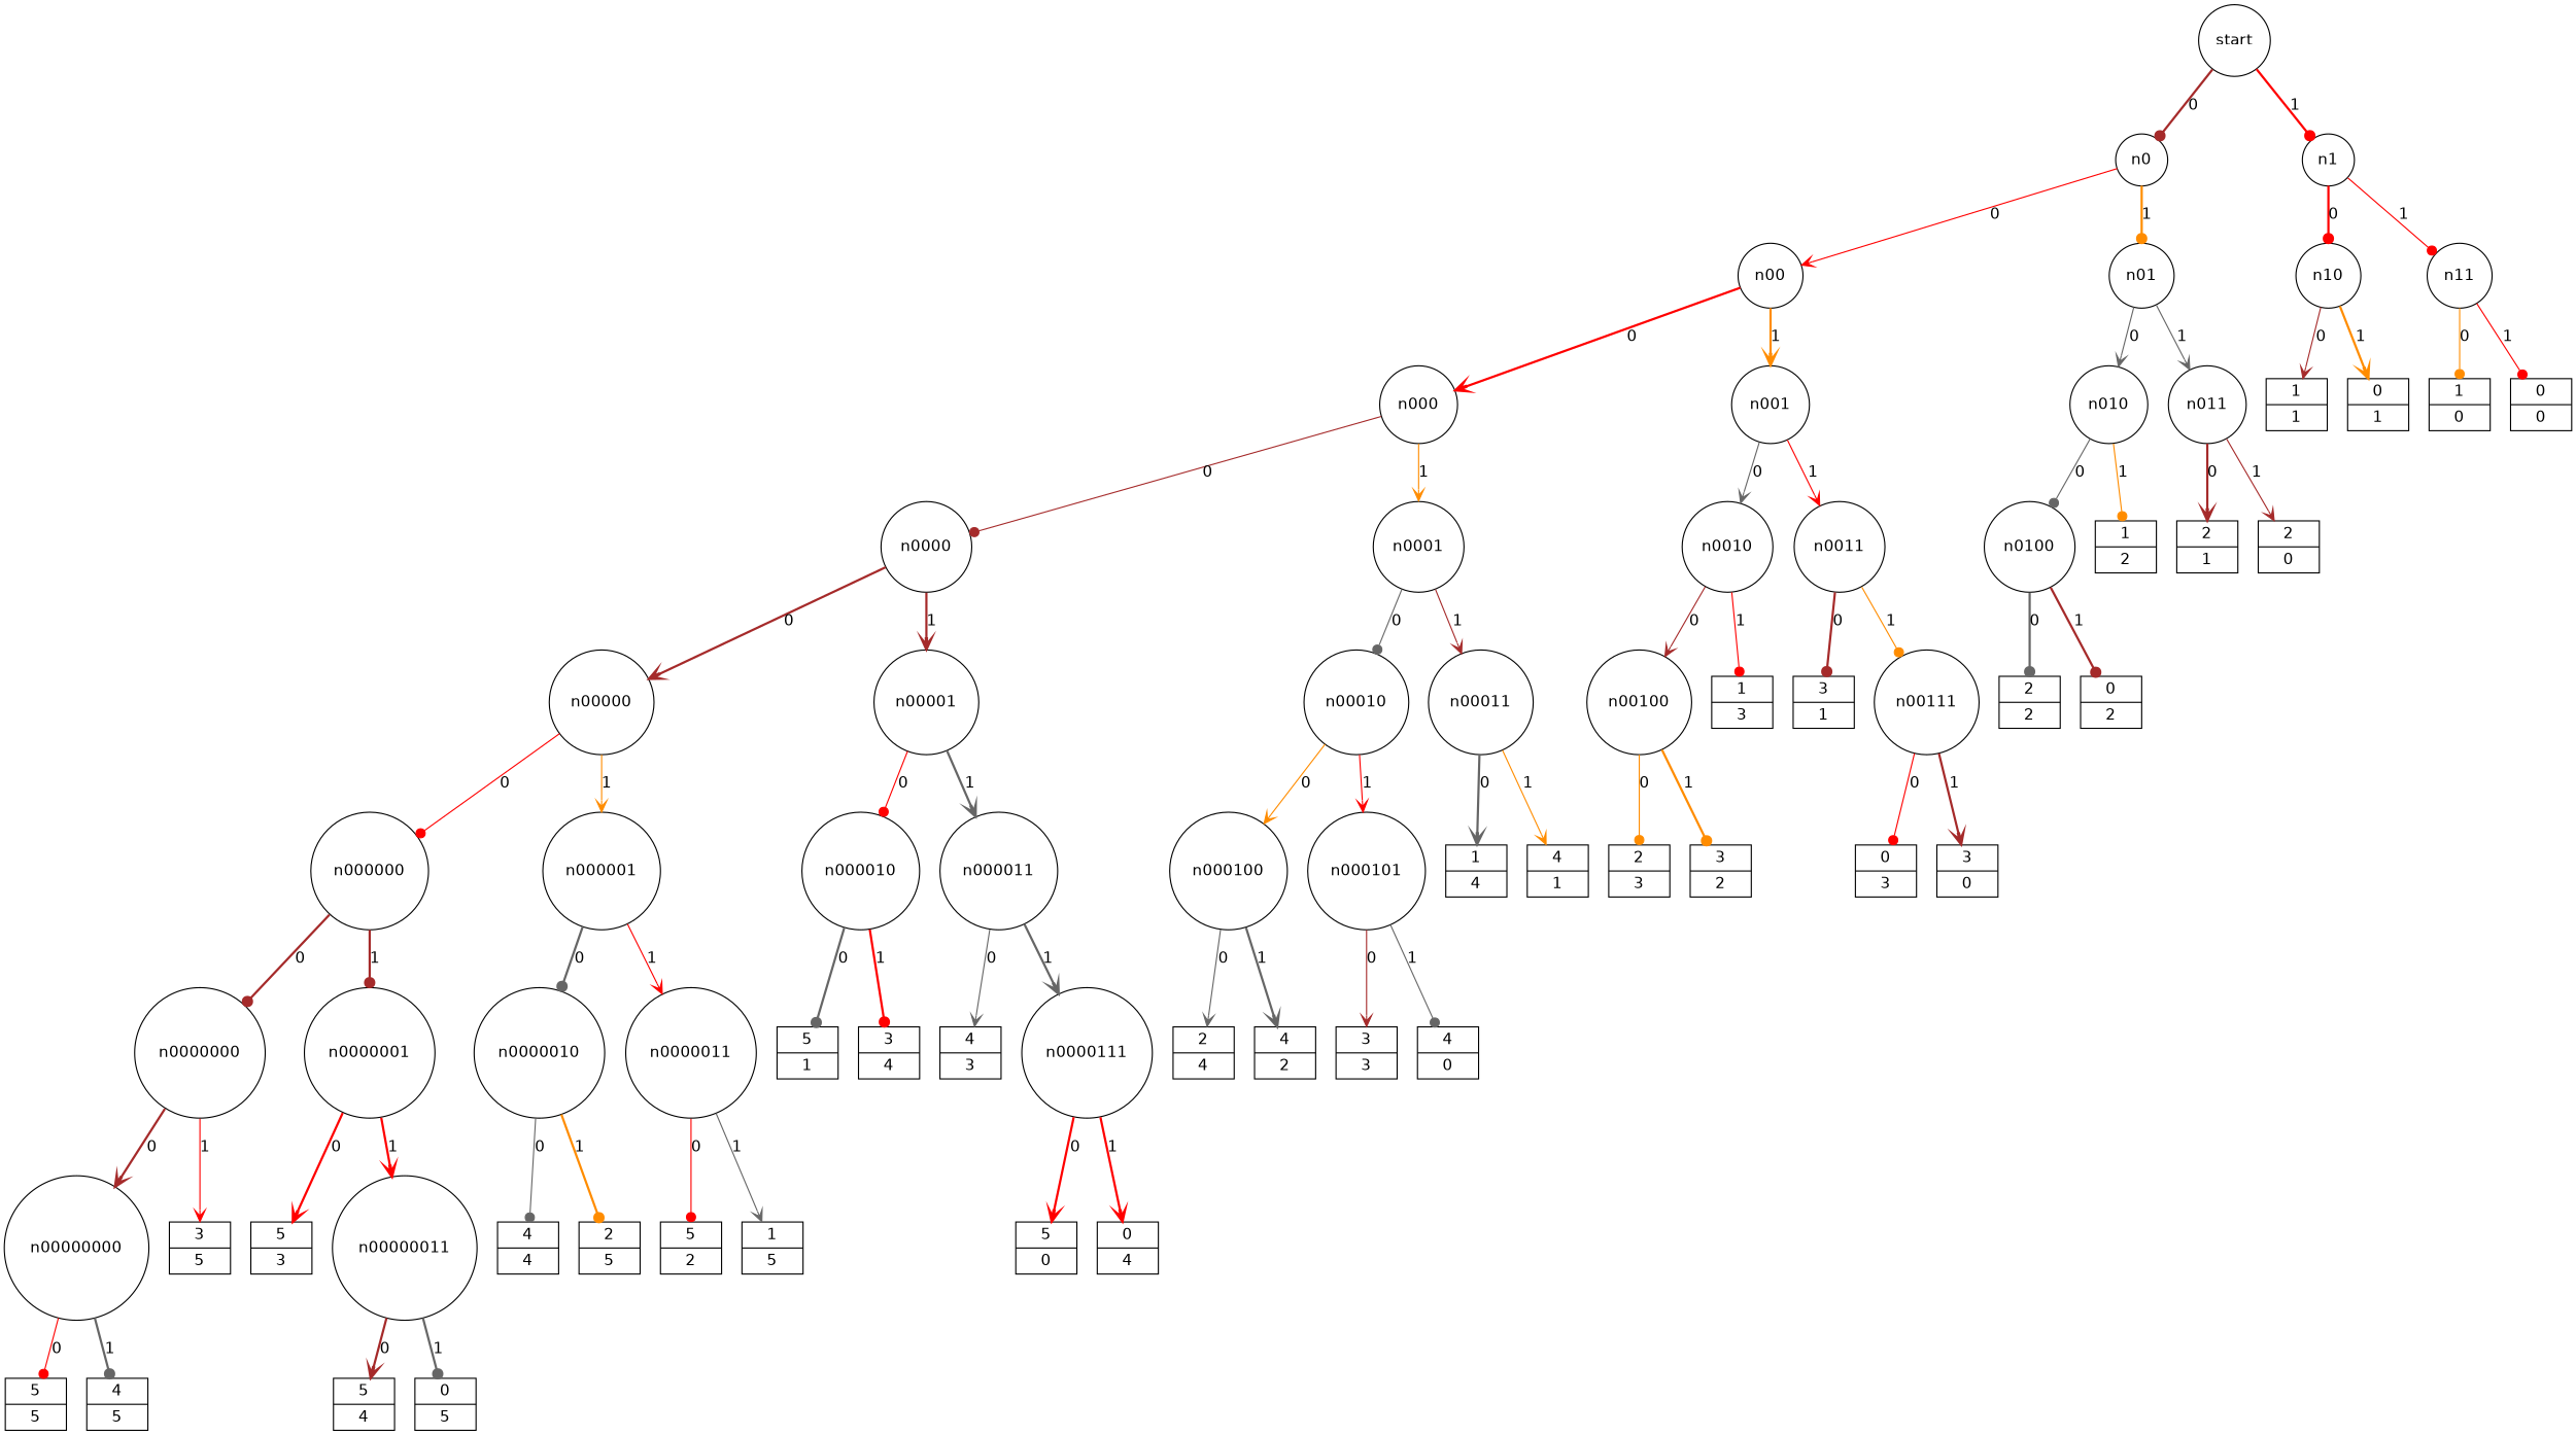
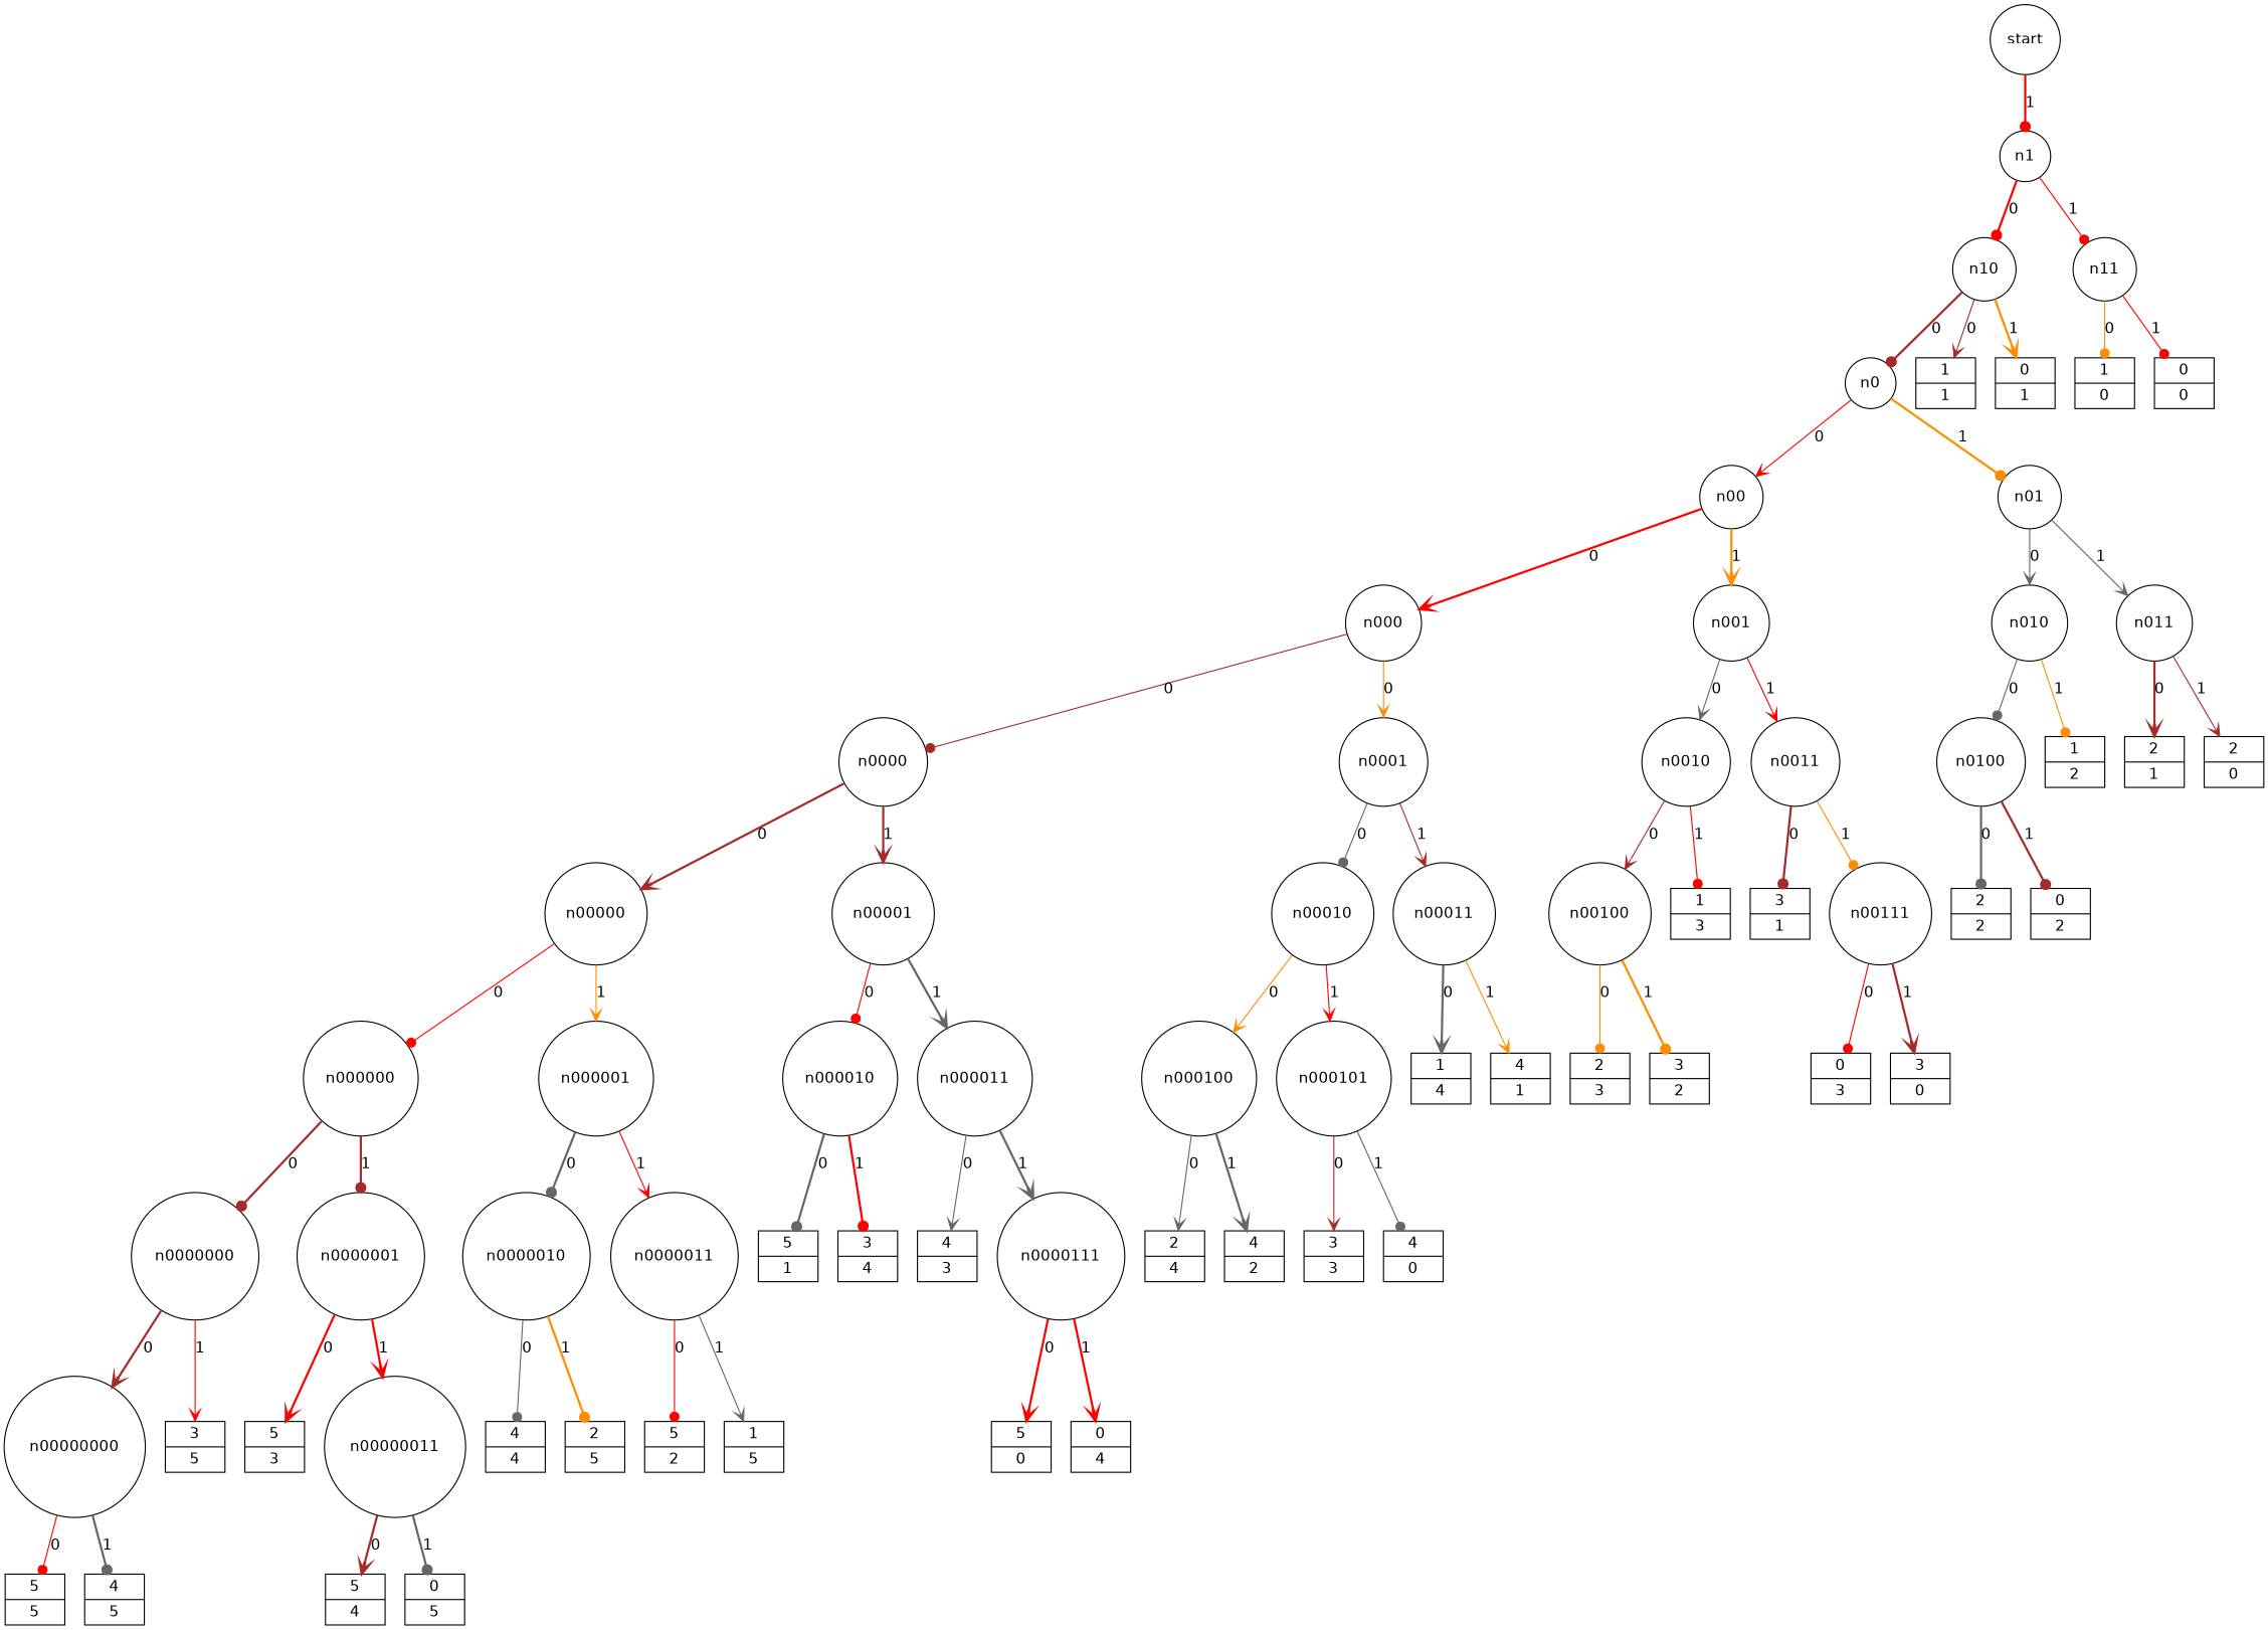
  digraph {
    rankdir=TB
    node [fontname=DejaVuSans shape=record]
    edge [arrowhead=vee color=red fontname=DejaVuSans style=solid]
    start [label=start shape=circle]
    n0 [shape=circle]
    n1 [shape=circle]
    n00 [shape=circle]
    n01 [shape=circle]
    n10 [shape=circle]
    n11 [shape=circle]
    n000 [shape=circle]
    n001 [shape=circle]
    n010 [shape=circle]
    n011 [shape=circle]
    n100 [label="{1|1}"]
    n101 [label="{0|1}"]
    n110 [label="{1|0}"]
    n111 [label="{0|0}"]
    n0000 [shape=circle]
    n0001 [shape=circle]
    n0010 [shape=circle]
    n0011 [shape=circle]
    n0100 [shape=circle]
    n0101 [label="{1|2}"]
    n0110 [label="{2|1}"]
    n0111 [label="{2|0}"]
    n00000 [shape=circle]
    n00001 [shape=circle]
    n00010 [shape=circle]
    n00011 [shape=circle]
    n00100 [shape=circle]
    n00101 [label="{1|3}"]
    n00110 [label="{3|1}"]
    n00111 [shape=circle]
    n000000 [shape=circle]
    n000001 [shape=circle]
    n000010 [shape=circle]
    n000011 [shape=circle]
    n000100 [shape=circle]
    n000101 [shape=circle]
    n000110 [label="{1|4}"]
    n000111 [label="{4|1}"]
    n0000000 [shape=circle]
    n0000001 [shape=circle]
    n0000010 [shape=circle]
    n0000011 [shape=circle]
    n0000100 [label="{5|1}"]
    n0000101 [label="{3|4}"]
    n0000110 [label="{4|3}"]
    n0000111 [shape=circle]
    n00000000 [shape=circle]
    n00000001 [label="{3|5}"]
    n00000010 [label="{5|3}"]
    n00000011 [shape=circle]
    n00000100 [label="{4|4}"]
    n00000101 [label="{2|5}"]
    n00000110 [label="{5|2}"]
    n00000111 [label="{1|5}"]
    n000000000 [label="{5|5}"]
    n000000001 [label="{4|5}"]
    n000000110 [label="{5|4}"]
    n000000111 [label="{0|5}"]
    n00001110 [label="{5|0}"]
    n00001111 [label="{0|4}"]
    n0001000 [label="{2|4}"]
    n0001001 [label="{4|2}"]
    n0001010 [label="{3|3}"]
    n0001011 [label="{4|0}"]
    n001000 [label="{2|3}"]
    n001001 [label="{3|2}"]
    n001110 [label="{0|3}"]
    n001111 [label="{3|0}"]
    n01000 [label="{2|2}"]
    n01001 [label="{0|2}"]
-   start -> n0 [arrowhead=dot color=brown label=0 style=bold]
+   n10 -> n0 [arrowhead=dot color=brown label=0 style=bold]
    start -> n1 [arrowhead=dot label=1 style=bold]
    n0 -> n00 [label=0]
    n0 -> n01 [arrowhead=dot color=darkorange label=1 style=bold]
    n1 -> n10 [arrowhead=dot label=0 style=bold]
    n1 -> n11 [arrowhead=dot label=1]
    n00 -> n000 [label=0 style=bold]
    n00 -> n001 [color=darkorange label=1 style=bold]
    n01 -> n010 [color=gray40 label=0]
    n01 -> n011 [color=gray40 label=1]
    n10 -> n100 [color=brown label=0]
    n10 -> n101 [color=darkorange label=1 style=bold]
    n11 -> n110 [arrowhead=dot color=darkorange label=0]
    n11 -> n111 [arrowhead=dot label=1]
    n000 -> n0000 [arrowhead=dot color=brown label=0]
-   n000 -> n0001 [color=darkorange label=1]
+   n000 -> n0001 [color=darkorange label=0]
    n001 -> n0010 [color=gray40 label=0]
    n001 -> n0011 [label=1]
    n010 -> n0100 [arrowhead=dot color=gray40 label=0]
    n010 -> n0101 [arrowhead=dot color=darkorange label=1]
    n011 -> n0110 [color=brown label=0 style=bold]
    n011 -> n0111 [color=brown label=1]
    n0000 -> n00000 [color=brown label=0 style=bold]
    n0000 -> n00001 [color=brown label=1 style=bold]
    n0001 -> n00010 [arrowhead=dot color=gray40 label=0]
    n0001 -> n00011 [color=brown label=1]
    n0010 -> n00100 [color=brown label=0]
    n0010 -> n00101 [arrowhead=dot label=1]
    n0011 -> n00110 [arrowhead=dot color=brown label=0 style=bold]
    n0011 -> n00111 [arrowhead=dot color=darkorange label=1]
    n0100 -> n01000 [arrowhead=dot color=gray40 label=0 style=bold]
    n0100 -> n01001 [arrowhead=dot color=brown label=1 style=bold]
    n00000 -> n000000 [arrowhead=dot label=0]
    n00000 -> n000001 [color=darkorange label=1]
    n00001 -> n000010 [arrowhead=dot label=0]
    n00001 -> n000011 [color=gray40 label=1 style=bold]
    n00010 -> n000100 [color=darkorange label=0]
    n00010 -> n000101 [label=1]
    n00011 -> n000110 [color=gray40 label=0 style=bold]
    n00011 -> n000111 [color=darkorange label=1]
    n00100 -> n001000 [arrowhead=dot color=darkorange label=0]
    n00100 -> n001001 [arrowhead=dot color=darkorange label=1 style=bold]
    n00111 -> n001110 [arrowhead=dot label=0]
    n00111 -> n001111 [color=brown label=1 style=bold]
    n000000 -> n0000000 [arrowhead=dot color=brown label=0 style=bold]
    n000000 -> n0000001 [arrowhead=dot color=brown label=1 style=bold]
    n000001 -> n0000010 [arrowhead=dot color=gray40 label=0 style=bold]
    n000001 -> n0000011 [label=1]
    n000010 -> n0000100 [arrowhead=dot color=gray40 label=0 style=bold]
    n000010 -> n0000101 [arrowhead=dot label=1 style=bold]
    n000011 -> n0000110 [color=gray40 label=0]
    n000011 -> n0000111 [color=gray40 label=1 style=bold]
    n000100 -> n0001000 [color=gray40 label=0]
    n000100 -> n0001001 [color=gray40 label=1 style=bold]
    n000101 -> n0001010 [color=brown label=0]
    n000101 -> n0001011 [arrowhead=dot color=gray40 label=1]
    n0000000 -> n00000000 [color=brown label=0 style=bold]
    n0000000 -> n00000001 [label=1]
    n0000001 -> n00000010 [label=0 style=bold]
    n0000001 -> n00000011 [label=1 style=bold]
    n0000010 -> n00000100 [arrowhead=dot color=gray40 label=0]
    n0000010 -> n00000101 [arrowhead=dot color=darkorange label=1 style=bold]
    n0000011 -> n00000110 [arrowhead=dot label=0]
    n0000011 -> n00000111 [color=gray40 label=1]
    n0000111 -> n00001110 [label=0 style=bold]
    n0000111 -> n00001111 [label=1 style=bold]
    n00000000 -> n000000000 [arrowhead=dot label=0]
    n00000000 -> n000000001 [arrowhead=dot color=gray40 label=1 style=bold]
    n00000011 -> n000000110 [color=brown label=0 style=bold]
    n00000011 -> n000000111 [arrowhead=dot color=gray40 label=1 style=bold]
  }
